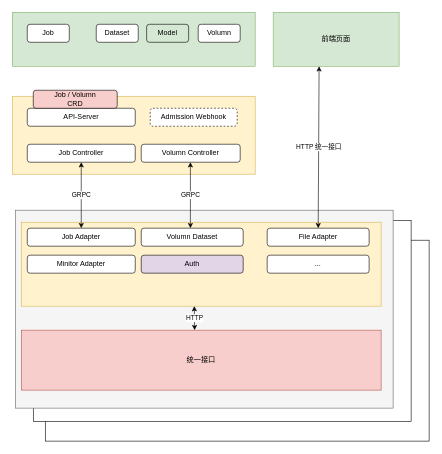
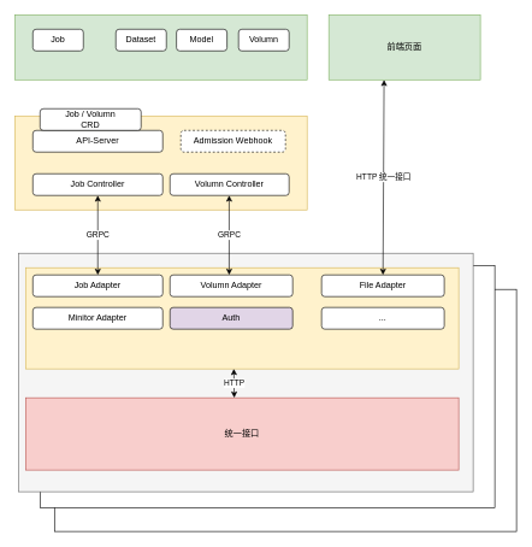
  <mxCell id="0" />
  <mxCell id="1" parent="0" />
  <mxCell id="2" value="" style="rounded=0;whiteSpace=wrap;html=1;" vertex="1" parent="1"><mxGeometry x="75" y="400" width="640" height="335" as="geometry" /></mxCell>
  <mxCell id="3" value="" style="rounded=0;whiteSpace=wrap;html=1;" vertex="1" parent="1"><mxGeometry x="55" y="367" width="630" height="335" as="geometry" /></mxCell>
  <mxCell id="4" value="" style="rounded=0;whiteSpace=wrap;html=1;glass=0;shadow=0;fillColor=#f5f5f5;fontColor=#333333;strokeColor=#666666;" vertex="1" parent="1"><mxGeometry x="25" y="350" width="630" height="330" as="geometry" /></mxCell>
  <mxCell id="5" value="" style="rounded=0;whiteSpace=wrap;html=1;glass=0;shadow=0;fillColor=#d5e8d4;strokeColor=#82b366;" vertex="1" parent="1"><mxGeometry x="20" y="20" width="405" height="90" as="geometry" /></mxCell>
  <mxCell id="6" value="" style="rounded=0;whiteSpace=wrap;html=1;glass=0;shadow=0;fillColor=#fff2cc;strokeColor=#d6b656;" vertex="1" parent="1"><mxGeometry x="20" y="160" width="405" height="130" as="geometry" /></mxCell>
  <mxCell id="7" value="" style="rounded=0;whiteSpace=wrap;html=1;glass=0;shadow=0;fillColor=#fff2cc;strokeColor=#d6b656;" vertex="1" parent="1"><mxGeometry x="35" y="370" width="600" height="140" as="geometry" /></mxCell>
  <mxCell id="8" value="Job" style="rounded=1;whiteSpace=wrap;html=1;" vertex="1" parent="1"><mxGeometry x="45" y="40" width="70" height="30" as="geometry" /></mxCell>
- <mxCell id="9" value="Model" style="rounded=1;whiteSpace=wrap;html=1;fillColor=#d5e8d4;" vertex="1" parent="1"><mxGeometry x="244" y="40" width="70" height="30" as="geometry" /></mxCell>
+ <mxCell id="9" value="Model" style="rounded=1;whiteSpace=wrap;html=1;" vertex="1" parent="1"><mxGeometry x="244" y="40" width="70" height="30" as="geometry" /></mxCell>
  <mxCell id="10" value="API-Server" style="rounded=1;whiteSpace=wrap;html=1;" vertex="1" parent="1"><mxGeometry x="45" y="180" width="180" height="30" as="geometry" /></mxCell>
  <mxCell id="11" value="Admission Webhook" style="rounded=1;whiteSpace=wrap;html=1;dashed=1;" vertex="1" parent="1"><mxGeometry x="250" y="180" width="145" height="30" as="geometry" /></mxCell>
  <mxCell id="12" value="Job Controller" style="rounded=1;whiteSpace=wrap;html=1;" vertex="1" parent="1"><mxGeometry x="45" y="240" width="180" height="30" as="geometry" /></mxCell>
  <mxCell id="13" value="Volumn" style="rounded=1;whiteSpace=wrap;html=1;" vertex="1" parent="1"><mxGeometry x="330" y="40" width="70" height="30" as="geometry" /></mxCell>
  <mxCell id="14" value="Volumn Controller" style="rounded=1;whiteSpace=wrap;html=1;" vertex="1" parent="1"><mxGeometry x="235" y="240" width="165" height="30" as="geometry" /></mxCell>
  <mxCell id="15" value="Job Adapter" style="rounded=1;whiteSpace=wrap;html=1;" vertex="1" parent="1"><mxGeometry x="45" y="380" width="180" height="30" as="geometry" /></mxCell>
- <mxCell id="16" value="Volumn Dataset" style="rounded=1;whiteSpace=wrap;html=1;" vertex="1" parent="1"><mxGeometry x="235" y="380" width="170" height="30" as="geometry" /></mxCell>
+ <mxCell id="16" value="Volumn Adapter" style="rounded=1;whiteSpace=wrap;html=1;" vertex="1" parent="1"><mxGeometry x="235" y="380" width="170" height="30" as="geometry" /></mxCell>
  <mxCell id="17" value="File Adapter" style="rounded=1;whiteSpace=wrap;html=1;" vertex="1" parent="1"><mxGeometry x="445" y="380" width="170" height="30" as="geometry" /></mxCell>
  <mxCell id="18" value="Minitor Adapter" style="rounded=1;whiteSpace=wrap;html=1;" vertex="1" parent="1"><mxGeometry x="45" y="425" width="180" height="30" as="geometry" /></mxCell>
  <mxCell id="19" value="Auth" style="rounded=1;whiteSpace=wrap;html=1;fillColor=#e1d5e7;" vertex="1" parent="1"><mxGeometry x="235" y="425" width="170" height="30" as="geometry" /></mxCell>
  <mxCell id="20" value="统一接口" style="rounded=0;whiteSpace=wrap;html=1;fillColor=#f8cecc;strokeColor=#b85450;" vertex="1" parent="1"><mxGeometry x="35" y="550" width="600" height="100" as="geometry" /></mxCell>
- <mxCell id="21" value="Job / Volumn&lt;br&gt;CRD" style="rounded=1;whiteSpace=wrap;html=1;fillColor=#f8cecc;" vertex="1" parent="1"><mxGeometry x="55" y="150" width="140" height="30" as="geometry" /></mxCell>
+ <mxCell id="21" value="Job / Volumn&lt;br&gt;CRD" style="rounded=1;whiteSpace=wrap;html=1;" vertex="1" parent="1"><mxGeometry x="55" y="150" width="140" height="30" as="geometry" /></mxCell>
  <mxCell id="22" value="GRPC" style="endArrow=classic;startArrow=classic;html=1;rounded=0;exitX=0.5;exitY=0;exitDx=0;exitDy=0;" edge="1" parent="1" source="15"><mxGeometry width="50" height="50" relative="1" as="geometry"><mxPoint x="134.5" y="330" as="sourcePoint" /><mxPoint x="135" y="270" as="targetPoint" /></mxGeometry></mxCell>
  <mxCell id="23" value="GRPC" style="endArrow=classic;startArrow=classic;html=1;rounded=0;exitX=0.5;exitY=0;exitDx=0;exitDy=0;" edge="1" parent="1"><mxGeometry width="50" height="50" relative="1" as="geometry"><mxPoint x="317" y="380" as="sourcePoint" /><mxPoint x="317" y="270" as="targetPoint" /></mxGeometry></mxCell>
  <mxCell id="24" value="HTTP" style="endArrow=classic;startArrow=classic;html=1;rounded=0;" edge="1" parent="1"><mxGeometry x="-0.0" width="50" height="50" relative="1" as="geometry"><mxPoint x="324" y="550" as="sourcePoint" /><mxPoint x="323.5" y="510" as="targetPoint" /><mxPoint as="offset" /></mxGeometry></mxCell>
  <mxCell id="25" value="Dataset" style="rounded=1;whiteSpace=wrap;html=1;" vertex="1" parent="1"><mxGeometry x="160" y="40" width="70" height="30" as="geometry" /></mxCell>
  <mxCell id="26" value="前端页面" style="rounded=0;whiteSpace=wrap;html=1;glass=0;shadow=0;fillColor=#d5e8d4;strokeColor=#82b366;" vertex="1" parent="1"><mxGeometry x="455" y="20" width="210" height="90" as="geometry" /></mxCell>
  <mxCell id="27" value="HTTP 统一接口" style="endArrow=classic;startArrow=classic;html=1;rounded=0;" edge="1" parent="1" source="17"><mxGeometry width="50" height="50" relative="1" as="geometry"><mxPoint x="531.553" y="220" as="sourcePoint" /><mxPoint x="531.553" y="110" as="targetPoint" /></mxGeometry></mxCell>
  <mxCell id="28" value="..." style="rounded=1;whiteSpace=wrap;html=1;" vertex="1" parent="1"><mxGeometry x="445" y="425" width="170" height="30" as="geometry" /></mxCell>
